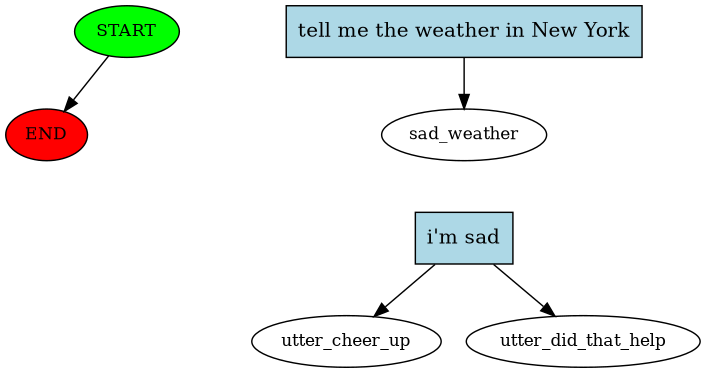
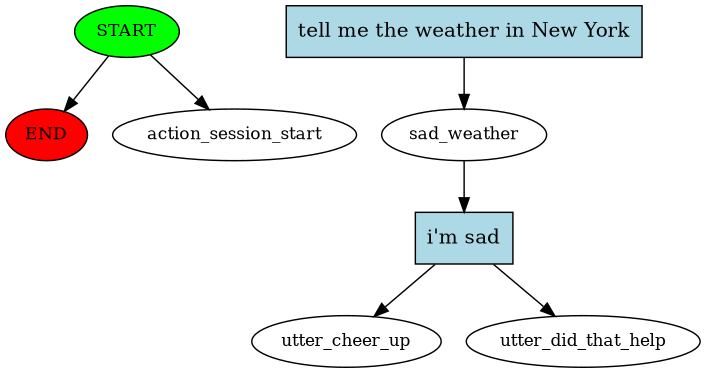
  digraph {
    node [fontsize=12]
    n1 [fillcolor=green label=START style=filled]
    n2 [fillcolor=red label=END style=filled]
+   n3 [label=action_session_start]
    n4 [fillcolor=lightblue label="tell me the weather in New York" shape=rect style=filled fontsize=""]
    n5 [label=sad_weather]
    n6 [fillcolor=lightblue label="i'm sad" shape=rect style=filled fontsize=""]
    n7 [label=utter_cheer_up]
    n8 [label=utter_did_that_help]
    n1 -> n2
+   n1 -> n3
    n4 -> n5
+   n5 -> n6
    n6 -> n7
    n6 -> n8
  }
